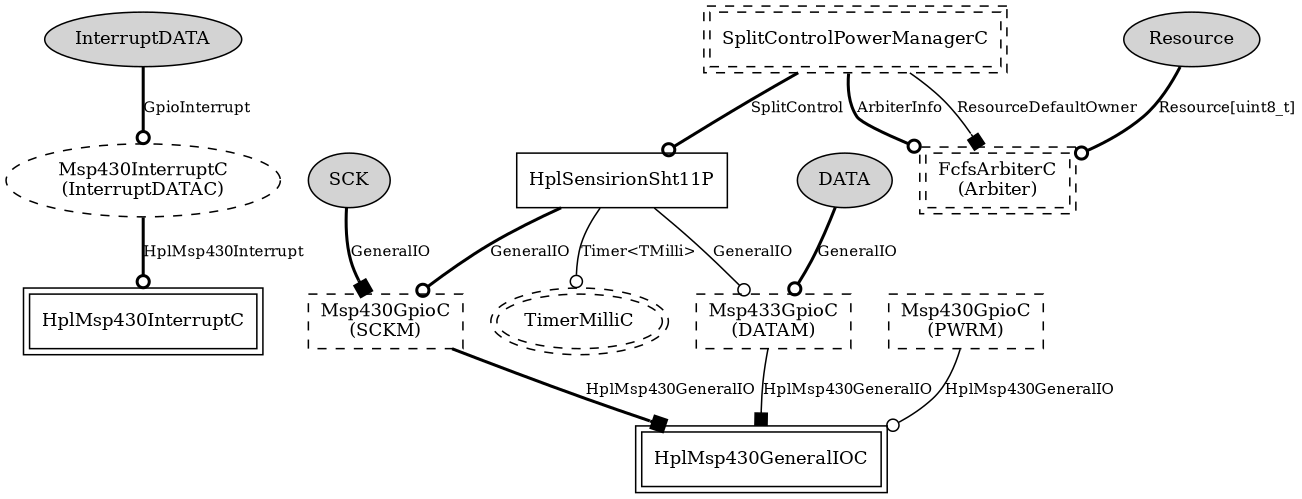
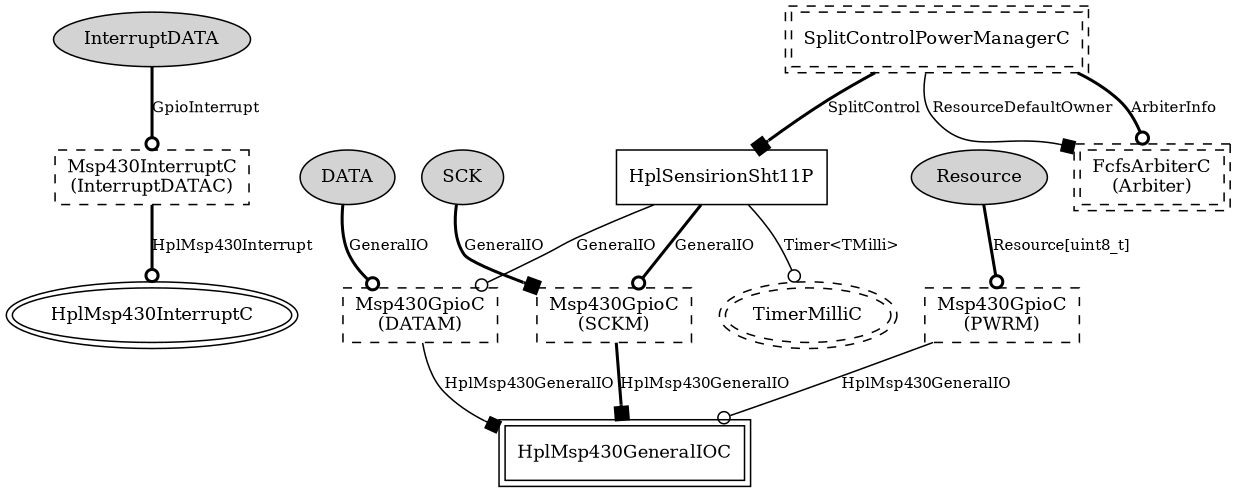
  digraph {
    node [fontsize=12 shape=box style=dashed]
    edge [arrowhead=odot fontsize=10 style=bold]
    n1 [label=InterruptDATA shape=ellipse style=filled]
-   n2 [label="Msp430InterruptC\n(InterruptDATAC)" shape=ellipse]
-   HplMsp430InterruptC [peripheries=2 style=""]
+   n2 [label="Msp430InterruptC\n(InterruptDATAC)"]
+   HplMsp430InterruptC [peripheries=2 shape=ellipse style=""]
    n4 [label=SCK shape=ellipse style=filled]
    n5 [label="Msp430GpioC\n(SCKM)"]
    HplMsp430GeneralIOC [peripheries=2 style=""]
    n7 [label=DATA shape=ellipse style=filled]
-   n8 [label="Msp433GpioC\n(DATAM)"]
+   n8 [label="Msp430GpioC\n(DATAM)"]
    n9 [label=Resource shape=ellipse style=filled]
    n10 [label="FcfsArbiterC\n(Arbiter)" peripheries=2]
    n11 [label="Msp430GpioC\n(PWRM)"]
    HplSensirionSht11P [style=""]
    n13 [label=TimerMilliC peripheries=2 shape=ellipse]
    n14 [label=SplitControlPowerManagerC peripheries=2]
    n1 -> n2 [label=GpioInterrupt]
    n2 -> HplMsp430InterruptC [label=HplMsp430Interrupt]
    n4 -> n5 [arrowhead=box label=GeneralIO]
    n5 -> HplMsp430GeneralIOC [arrowhead=box label=HplMsp430GeneralIO]
    n7 -> n8 [label=GeneralIO]
    n8 -> HplMsp430GeneralIOC [arrowhead=box label=HplMsp430GeneralIO style=solid]
-   n9 -> n10 [label="Resource[uint8_t]"]
+   n9 -> n11 [label="Resource[uint8_t]"]
    n11 -> HplMsp430GeneralIOC [label=HplMsp430GeneralIO style=solid]
    HplSensirionSht11P -> n5 [label=GeneralIO]
    HplSensirionSht11P -> n8 [label=GeneralIO style=solid]
    HplSensirionSht11P -> n13 [label="Timer<TMilli>" style=solid]
    n14 -> n10 [label=ArbiterInfo]
    n14 -> n10 [arrowhead=box label=ResourceDefaultOwner style=solid]
-   n14 -> HplSensirionSht11P [label=SplitControl]
+   n14 -> HplSensirionSht11P [arrowhead=box label=SplitControl]
  }
